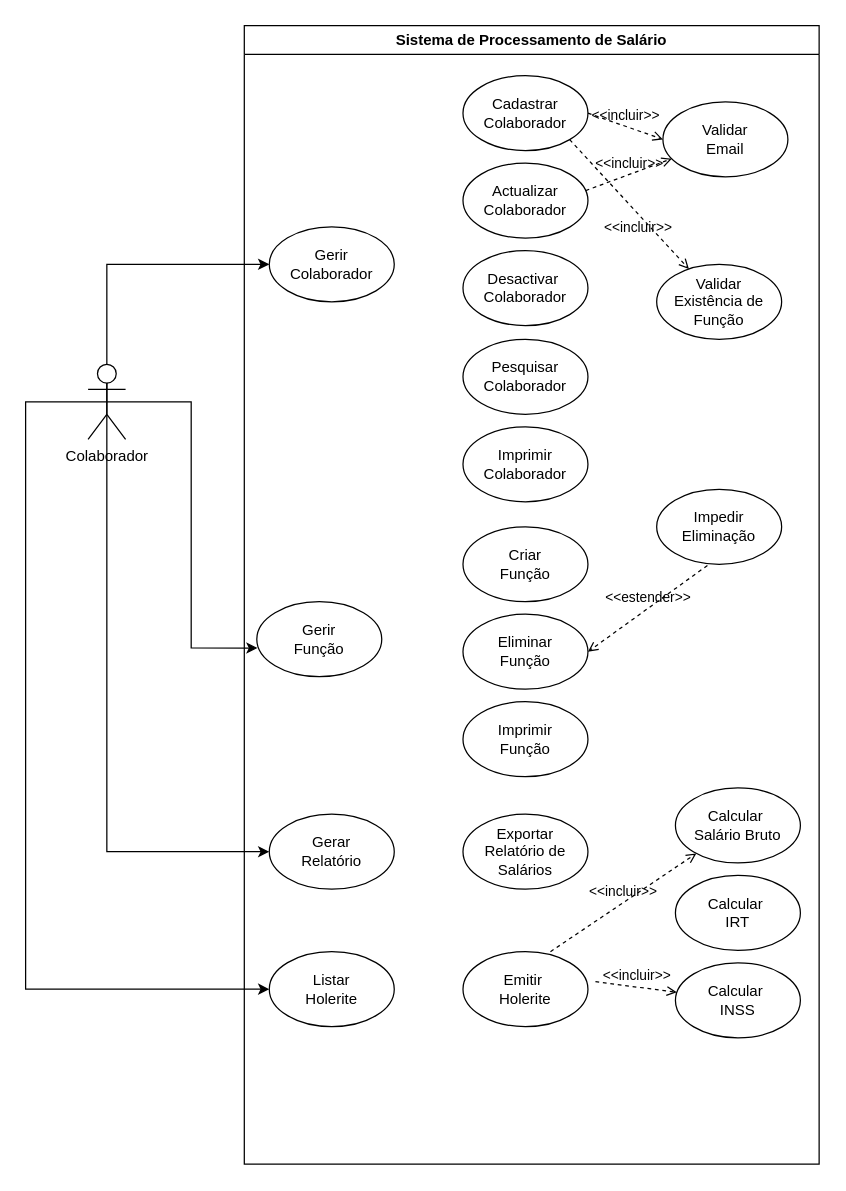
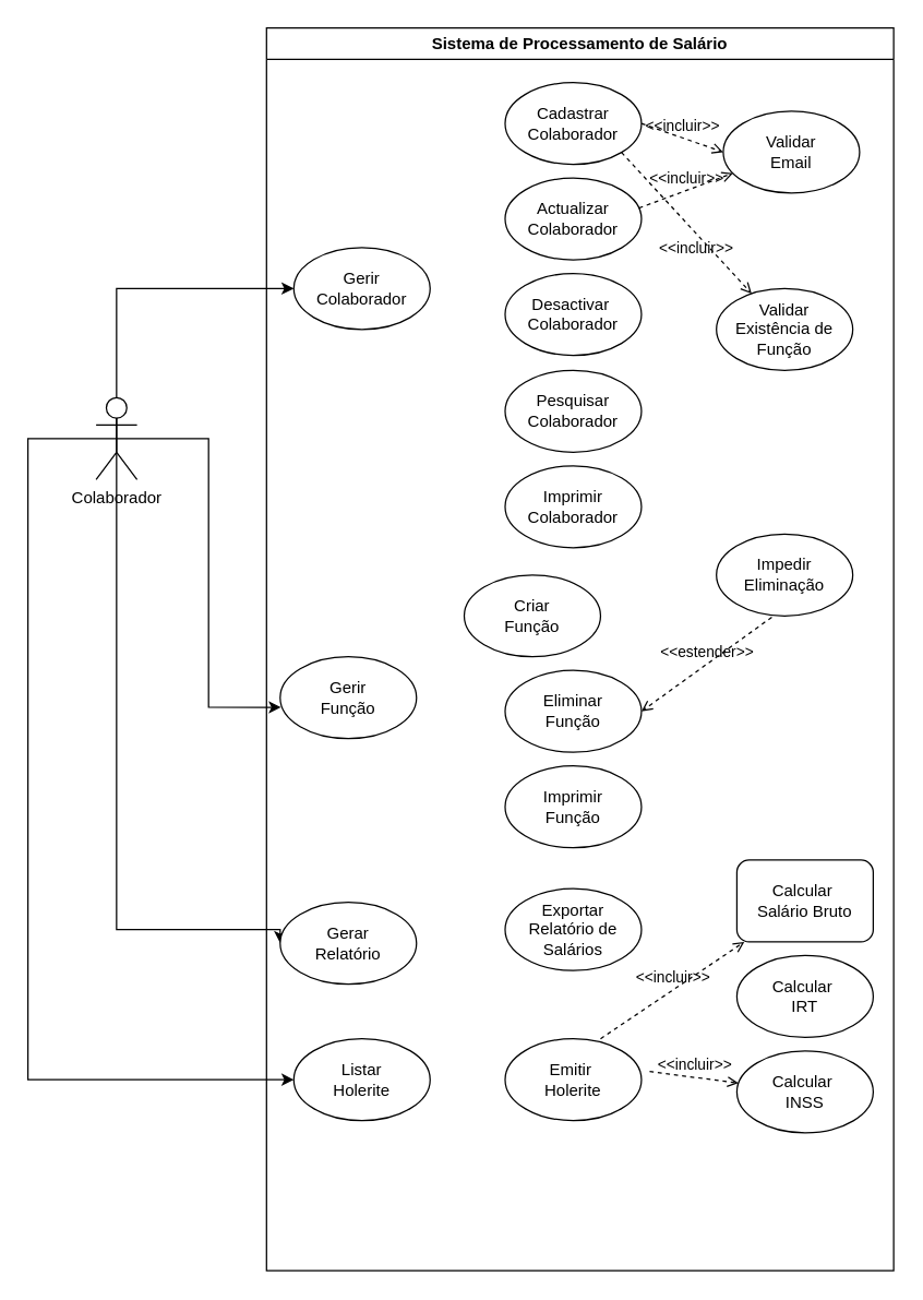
  <mxCell id="0" />
  <mxCell id="1" parent="0" />
  <mxCell id="2" style="edgeStyle=orthogonalEdgeStyle;rounded=0;orthogonalLoop=1;jettySize=auto;html=1;exitX=0.5;exitY=0.5;exitDx=0;exitDy=0;exitPerimeter=0;entryX=0;entryY=0.5;entryDx=0;entryDy=0;" edge="1" parent="1" source="5" target="19"><mxGeometry relative="1" as="geometry"><Array as="points"><mxPoint x="85" y="211" /></Array></mxGeometry></mxCell>
  <mxCell id="3" style="edgeStyle=orthogonalEdgeStyle;rounded=0;orthogonalLoop=1;jettySize=auto;html=1;exitX=0.5;exitY=0.5;exitDx=0;exitDy=0;exitPerimeter=0;entryX=0;entryY=0.5;entryDx=0;entryDy=0;" edge="1" parent="1" source="5" target="18"><mxGeometry relative="1" as="geometry"><Array as="points"><mxPoint x="20" y="321" /><mxPoint x="20" y="791" /></Array></mxGeometry></mxCell>
  <mxCell id="4" style="edgeStyle=orthogonalEdgeStyle;rounded=0;orthogonalLoop=1;jettySize=auto;html=1;exitX=0.5;exitY=0.5;exitDx=0;exitDy=0;exitPerimeter=0;entryX=0;entryY=0.5;entryDx=0;entryDy=0;" edge="1" parent="1" source="5" target="14"><mxGeometry relative="1" as="geometry"><Array as="points"><mxPoint x="85" y="681" /></Array></mxGeometry></mxCell>
  <mxCell id="5" value="Colaborador" style="shape=umlActor;verticalLabelPosition=bottom;verticalAlign=top;html=1;outlineConnect=0;" vertex="1" parent="1"><mxGeometry x="70" y="291" width="30" height="60" as="geometry" /></mxCell>
  <mxCell id="6" value="Sistema de Processamento de Salário" style="swimlane;whiteSpace=wrap;html=1;" vertex="1" parent="1"><mxGeometry x="195" y="20" width="460" height="911" as="geometry"><mxRectangle x="330" y="170" width="240" height="30" as="alternateBounds" /></mxGeometry></mxCell>
  <mxCell id="7" value="Cadastrar Colaborador" style="ellipse;whiteSpace=wrap;html=1;" vertex="1" parent="6"><mxGeometry x="175" y="40" width="100" height="60" as="geometry" /></mxCell>
  <mxCell id="8" value="Actualizar Colaborador" style="ellipse;whiteSpace=wrap;html=1;" vertex="1" parent="6"><mxGeometry x="175" y="110" width="100" height="60" as="geometry" /></mxCell>
  <mxCell id="9" value="Desactivar&amp;nbsp;&lt;div&gt;&lt;span style=&quot;background-color: transparent; color: light-dark(rgb(0, 0, 0), rgb(255, 255, 255));&quot;&gt;Colaborador&lt;/span&gt;&lt;/div&gt;" style="ellipse;whiteSpace=wrap;html=1;" vertex="1" parent="6"><mxGeometry x="175" y="180" width="100" height="60" as="geometry" /></mxCell>
  <mxCell id="10" value="Imprimir&lt;br&gt;&lt;div&gt;&lt;span style=&quot;background-color: transparent; color: light-dark(rgb(0, 0, 0), rgb(255, 255, 255));&quot;&gt;Colaborador&lt;/span&gt;&lt;/div&gt;" style="ellipse;whiteSpace=wrap;html=1;" vertex="1" parent="6"><mxGeometry x="175" y="321" width="100" height="60" as="geometry" /></mxCell>
- <mxCell id="11" value="Criar&lt;br&gt;&lt;div&gt;&lt;span style=&quot;background-color: transparent; color: light-dark(rgb(0, 0, 0), rgb(255, 255, 255));&quot;&gt;Função&lt;/span&gt;&lt;/div&gt;" style="ellipse;whiteSpace=wrap;html=1;" vertex="1" parent="6"><mxGeometry x="175" y="401" width="100" height="60" as="geometry" /></mxCell>
+ <mxCell id="11" value="Criar&lt;br&gt;&lt;div&gt;&lt;span style=&quot;background-color: transparent; color: light-dark(rgb(0, 0, 0), rgb(255, 255, 255));&quot;&gt;Função&lt;/span&gt;&lt;/div&gt;" style="ellipse;whiteSpace=wrap;html=1;" vertex="1" parent="6"><mxGeometry x="145" y="401" width="100" height="60" as="geometry" /></mxCell>
  <mxCell id="12" value="Eliminar&lt;br&gt;&lt;div&gt;&lt;span style=&quot;background-color: transparent; color: light-dark(rgb(0, 0, 0), rgb(255, 255, 255));&quot;&gt;Função&lt;/span&gt;&lt;/div&gt;" style="ellipse;whiteSpace=wrap;html=1;" vertex="1" parent="6"><mxGeometry x="175" y="471" width="100" height="60" as="geometry" /></mxCell>
  <mxCell id="13" value="Imprimir&lt;br&gt;&lt;div&gt;&lt;span style=&quot;background-color: transparent; color: light-dark(rgb(0, 0, 0), rgb(255, 255, 255));&quot;&gt;Função&lt;/span&gt;&lt;/div&gt;" style="ellipse;whiteSpace=wrap;html=1;" vertex="1" parent="6"><mxGeometry x="175" y="541" width="100" height="60" as="geometry" /></mxCell>
- <mxCell id="14" value="Gerar&lt;br&gt;&lt;div&gt;Relatório&lt;/div&gt;" style="ellipse;whiteSpace=wrap;html=1;" vertex="1" parent="6"><mxGeometry x="20" y="631" width="100" height="60" as="geometry" /></mxCell>
+ <mxCell id="14" value="Gerar&lt;br&gt;&lt;div&gt;Relatório&lt;/div&gt;" style="ellipse;whiteSpace=wrap;html=1;" vertex="1" parent="6"><mxGeometry x="10" y="641" width="100" height="60" as="geometry" /></mxCell>
  <mxCell id="15" value="Pesquisar&lt;br&gt;&lt;div&gt;Colaborador&lt;/div&gt;" style="ellipse;whiteSpace=wrap;html=1;" vertex="1" parent="6"><mxGeometry x="175" y="251" width="100" height="60" as="geometry" /></mxCell>
  <mxCell id="16" value="Exportar&lt;br&gt;&lt;div&gt;Relatório de Salários&lt;/div&gt;" style="ellipse;whiteSpace=wrap;html=1;" vertex="1" parent="6"><mxGeometry x="175" y="631" width="100" height="60" as="geometry" /></mxCell>
  <mxCell id="17" value="Emitir&amp;nbsp;&lt;div&gt;Holerite&lt;/div&gt;" style="ellipse;whiteSpace=wrap;html=1;" vertex="1" parent="6"><mxGeometry x="175" y="741" width="100" height="60" as="geometry" /></mxCell>
  <mxCell id="18" value="Listar&lt;div&gt;Holerite&lt;/div&gt;" style="ellipse;whiteSpace=wrap;html=1;" vertex="1" parent="6"><mxGeometry x="20" y="741" width="100" height="60" as="geometry" /></mxCell>
  <mxCell id="19" value="Gerir&lt;div&gt;Colaborador&lt;/div&gt;" style="ellipse;whiteSpace=wrap;html=1;" vertex="1" parent="6"><mxGeometry x="20" y="161" width="100" height="60" as="geometry" /></mxCell>
  <mxCell id="20" value="Validar&lt;div&gt;Email&lt;/div&gt;" style="ellipse;whiteSpace=wrap;html=1;" vertex="1" parent="6"><mxGeometry x="335" y="61" width="100" height="60" as="geometry" /></mxCell>
  <mxCell id="21" value="Validar&lt;div&gt;Existência de&lt;/div&gt;&lt;div&gt;Função&lt;/div&gt;" style="ellipse;whiteSpace=wrap;html=1;" vertex="1" parent="6"><mxGeometry x="330" y="191" width="100" height="60" as="geometry" /></mxCell>
  <mxCell id="22" value="Impedir Eliminação" style="ellipse;whiteSpace=wrap;html=1;" vertex="1" parent="6"><mxGeometry x="330" y="371" width="100" height="60" as="geometry" /></mxCell>
  <mxCell id="23" value="Gerir&lt;div&gt;Função&lt;/div&gt;" style="ellipse;whiteSpace=wrap;html=1;" vertex="1" parent="6"><mxGeometry x="10" y="461" width="100" height="60" as="geometry" /></mxCell>
  <mxCell id="24" value="&amp;lt;&amp;lt;incluir&lt;span style=&quot;background-color: transparent; color: light-dark(rgb(0, 0, 0), rgb(255, 255, 255));&quot;&gt;&amp;gt;&amp;gt;&lt;/span&gt;" style="html=1;verticalAlign=bottom;labelBackgroundColor=none;endArrow=open;endFill=0;dashed=1;rounded=0;entryX=0;entryY=0.5;entryDx=0;entryDy=0;exitX=1;exitY=0.5;exitDx=0;exitDy=0;" edge="1" parent="6" source="7" target="20"><mxGeometry width="160" relative="1" as="geometry"><mxPoint x="45" y="221" as="sourcePoint" /><mxPoint x="205" y="221" as="targetPoint" /></mxGeometry></mxCell>
  <mxCell id="25" value="&amp;lt;&amp;lt;incluir&lt;span style=&quot;background-color: transparent; color: light-dark(rgb(0, 0, 0), rgb(255, 255, 255));&quot;&gt;&amp;gt;&amp;gt;&lt;/span&gt;" style="html=1;verticalAlign=bottom;labelBackgroundColor=none;endArrow=open;endFill=0;dashed=1;rounded=0;exitX=0.982;exitY=0.366;exitDx=0;exitDy=0;exitPerimeter=0;" edge="1" parent="6" source="8" target="20"><mxGeometry width="160" relative="1" as="geometry"><mxPoint x="285" y="80" as="sourcePoint" /><mxPoint x="330" y="136" as="targetPoint" /></mxGeometry></mxCell>
  <mxCell id="26" value="&amp;lt;&amp;lt;incluir&lt;span style=&quot;background-color: transparent; color: light-dark(rgb(0, 0, 0), rgb(255, 255, 255));&quot;&gt;&amp;gt;&amp;gt;&lt;/span&gt;" style="html=1;verticalAlign=bottom;labelBackgroundColor=none;endArrow=open;endFill=0;dashed=1;rounded=0;exitX=1;exitY=1;exitDx=0;exitDy=0;" edge="1" parent="6" source="7" target="21"><mxGeometry x="0.359" y="-14" width="160" relative="1" as="geometry"><mxPoint x="285" y="80" as="sourcePoint" /><mxPoint x="345" y="101" as="targetPoint" /><mxPoint as="offset" /></mxGeometry></mxCell>
  <mxCell id="27" value="&amp;lt;&amp;lt;estender&amp;gt;&amp;gt;" style="html=1;verticalAlign=bottom;labelBackgroundColor=none;endArrow=open;endFill=0;dashed=1;rounded=0;exitX=0.406;exitY=1.016;exitDx=0;exitDy=0;exitPerimeter=0;entryX=1;entryY=0.5;entryDx=0;entryDy=0;" edge="1" parent="6" source="22" target="12"><mxGeometry width="160" relative="1" as="geometry"><mxPoint x="300" y="430.57" as="sourcePoint" /><mxPoint x="460" y="430.57" as="targetPoint" /></mxGeometry></mxCell>
- <mxCell id="28" value="Calcular&amp;nbsp;&lt;div&gt;Salário Bruto&lt;/div&gt;" style="ellipse;whiteSpace=wrap;html=1;" vertex="1" parent="6"><mxGeometry x="345" y="610" width="100" height="60" as="geometry" /></mxCell>
+ <mxCell id="28" value="Calcular&amp;nbsp;&lt;div&gt;Salário Bruto&lt;/div&gt;" style="whiteSpace=wrap;html=1;rounded=1;" vertex="1" parent="6"><mxGeometry x="345" y="610" width="100" height="60" as="geometry" /></mxCell>
  <mxCell id="29" value="Calcular&amp;nbsp;&lt;div&gt;IRT&lt;/div&gt;" style="ellipse;whiteSpace=wrap;html=1;" vertex="1" parent="6"><mxGeometry x="345" y="680" width="100" height="60" as="geometry" /></mxCell>
  <mxCell id="30" value="Calcular&amp;nbsp;&lt;div&gt;INSS&lt;/div&gt;" style="ellipse;whiteSpace=wrap;html=1;" vertex="1" parent="6"><mxGeometry x="345" y="750" width="100" height="60" as="geometry" /></mxCell>
  <mxCell id="31" value="&amp;lt;&amp;lt;incluir&amp;gt;&amp;gt;" style="html=1;verticalAlign=bottom;labelBackgroundColor=none;endArrow=open;endFill=0;dashed=1;rounded=0;exitX=0.7;exitY=0;exitDx=0;exitDy=0;exitPerimeter=0;" edge="1" parent="6" source="17" target="28"><mxGeometry width="160" relative="1" as="geometry"><mxPoint x="75" y="731" as="sourcePoint" /><mxPoint x="235" y="731" as="targetPoint" /></mxGeometry></mxCell>
  <mxCell id="32" value="&amp;lt;&amp;lt;incluir&amp;gt;&amp;gt;" style="html=1;verticalAlign=bottom;labelBackgroundColor=none;endArrow=open;endFill=0;dashed=1;rounded=0;exitX=0.964;exitY=0.226;exitDx=0;exitDy=0;exitPerimeter=0;" edge="1" parent="6" target="30"><mxGeometry width="160" relative="1" as="geometry"><mxPoint x="281" y="765" as="sourcePoint" /><mxPoint x="365" y="733" as="targetPoint" /></mxGeometry></mxCell>
  <mxCell id="33" style="edgeStyle=orthogonalEdgeStyle;rounded=0;orthogonalLoop=1;jettySize=auto;html=1;exitX=0.5;exitY=0.5;exitDx=0;exitDy=0;exitPerimeter=0;entryX=0.006;entryY=0.617;entryDx=0;entryDy=0;entryPerimeter=0;" edge="1" parent="1" source="5" target="23"><mxGeometry relative="1" as="geometry" /></mxCell>
